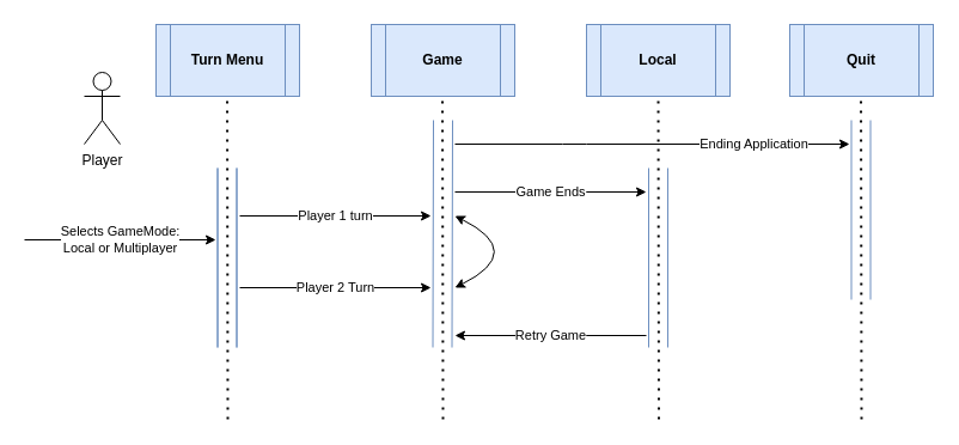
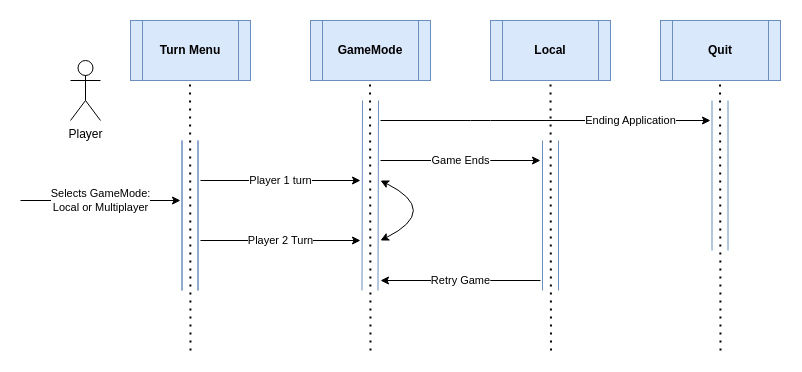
  <mxCell id="0" />
  <mxCell id="1" parent="0" />
  <mxCell id="2" value="" style="endArrow=none;dashed=1;html=1;dashPattern=1 3;strokeWidth=2;" parent="1" edge="1"><mxGeometry width="50" height="50" relative="1" as="geometry"><mxPoint x="550.5" y="350" as="sourcePoint" /><mxPoint x="550" y="70" as="targetPoint" /></mxGeometry></mxCell>
  <mxCell id="3" value="" style="endArrow=none;dashed=1;html=1;dashPattern=1 3;strokeWidth=2;" parent="1" edge="1"><mxGeometry width="50" height="50" relative="1" as="geometry"><mxPoint x="720" y="350" as="sourcePoint" /><mxPoint x="719.5" y="70" as="targetPoint" /></mxGeometry></mxCell>
  <mxCell id="4" value="" style="endArrow=none;dashed=1;html=1;dashPattern=1 3;strokeWidth=2;" parent="1" edge="1"><mxGeometry width="50" height="50" relative="1" as="geometry"><mxPoint x="370" y="350" as="sourcePoint" /><mxPoint x="369.5" y="70" as="targetPoint" /></mxGeometry></mxCell>
  <mxCell id="5" value="" style="endArrow=none;dashed=1;html=1;dashPattern=1 3;strokeWidth=2;" parent="1" edge="1"><mxGeometry width="50" height="50" relative="1" as="geometry"><mxPoint x="190" y="350" as="sourcePoint" /><mxPoint x="189.5" y="70" as="targetPoint" /></mxGeometry></mxCell>
  <mxCell id="6" value="Player" style="shape=umlActor;verticalLabelPosition=bottom;verticalAlign=top;html=1;outlineConnect=0;" parent="1" vertex="1"><mxGeometry x="70" y="60" width="30" height="60" as="geometry" /></mxCell>
  <mxCell id="7" value="Turn Menu" style="shape=process;whiteSpace=wrap;html=1;backgroundOutline=1;fillColor=#dae8fc;strokeColor=#6c8ebf;fontStyle=1" parent="1" vertex="1"><mxGeometry x="130" y="20" width="120" height="60" as="geometry" /></mxCell>
- <mxCell id="8" value="Game" style="shape=process;whiteSpace=wrap;html=1;backgroundOutline=1;fillColor=#dae8fc;strokeColor=#6c8ebf;fontStyle=1" parent="1" vertex="1"><mxGeometry x="310" y="20" width="120" height="60" as="geometry" /></mxCell>
+ <mxCell id="8" value="GameMode" style="shape=process;whiteSpace=wrap;html=1;backgroundOutline=1;fillColor=#dae8fc;strokeColor=#6c8ebf;fontStyle=1" parent="1" vertex="1"><mxGeometry x="310" y="20" width="120" height="60" as="geometry" /></mxCell>
  <mxCell id="9" value="Local" style="shape=process;whiteSpace=wrap;html=1;backgroundOutline=1;fillColor=#dae8fc;strokeColor=#6c8ebf;fontStyle=1" parent="1" vertex="1"><mxGeometry x="490" y="20" width="120" height="60" as="geometry" /></mxCell>
  <mxCell id="10" value="Quit" style="shape=process;whiteSpace=wrap;html=1;backgroundOutline=1;fillColor=#dae8fc;strokeColor=#6c8ebf;fontStyle=1" parent="1" vertex="1"><mxGeometry x="660" y="20" width="120" height="60" as="geometry" /></mxCell>
  <mxCell id="11" value="" style="shape=link;html=1;fillColor=#dae8fc;labelBackgroundColor=#0000FF;strokeColor=#6c8ebf;width=16;" parent="1" edge="1"><mxGeometry width="100" relative="1" as="geometry"><mxPoint x="189.5" y="140" as="sourcePoint" /><mxPoint x="189.5" y="290" as="targetPoint" /></mxGeometry></mxCell>
  <mxCell id="12" value="" style="shape=link;html=1;fillColor=#dae8fc;labelBackgroundColor=#0000FF;strokeColor=#6c8ebf;width=16;" parent="1" edge="1"><mxGeometry width="100" relative="1" as="geometry"><mxPoint x="189.5" y="140" as="sourcePoint" /><mxPoint x="189.5" y="290" as="targetPoint" /></mxGeometry></mxCell>
  <mxCell id="13" value="" style="shape=link;html=1;fillColor=#dae8fc;labelBackgroundColor=#0000FF;strokeColor=#6c8ebf;width=16;" parent="1" edge="1"><mxGeometry width="100" relative="1" as="geometry"><mxPoint x="370" y="100" as="sourcePoint" /><mxPoint x="369.5" y="290" as="targetPoint" /></mxGeometry></mxCell>
  <mxCell id="14" value="" style="shape=link;html=1;fillColor=#dae8fc;labelBackgroundColor=#0000FF;strokeColor=#6c8ebf;width=16;" parent="1" edge="1"><mxGeometry width="100" relative="1" as="geometry"><mxPoint x="550" y="140" as="sourcePoint" /><mxPoint x="550" y="290" as="targetPoint" /></mxGeometry></mxCell>
  <mxCell id="15" value="" style="shape=link;html=1;fillColor=#dae8fc;labelBackgroundColor=#0000FF;strokeColor=#6c8ebf;width=16;" parent="1" edge="1"><mxGeometry width="100" relative="1" as="geometry"><mxPoint x="719.5" y="100" as="sourcePoint" /><mxPoint x="719.5" y="250" as="targetPoint" /></mxGeometry></mxCell>
  <mxCell id="16" value="Selects GameMode:&lt;br&gt;Local or Multiplayer" style="endArrow=classic;html=1;labelBackgroundColor=#FFFFFF;strokeColor=#000000;" parent="1" edge="1"><mxGeometry width="50" height="50" relative="1" as="geometry"><mxPoint x="20" y="200" as="sourcePoint" /><mxPoint x="180" y="200" as="targetPoint" /><Array as="points"><mxPoint x="120" y="200" /></Array></mxGeometry></mxCell>
  <mxCell id="17" value="Player 1 turn" style="endArrow=classic;html=1;labelBackgroundColor=#FFFFFF;strokeColor=#000000;" parent="1" edge="1"><mxGeometry width="50" height="50" relative="1" as="geometry"><mxPoint x="200" y="180" as="sourcePoint" /><mxPoint x="360" y="180" as="targetPoint" /><Array as="points"><mxPoint x="300" y="180" /></Array></mxGeometry></mxCell>
  <mxCell id="18" value="" style="curved=1;endArrow=classic;html=1;labelBackgroundColor=#FFFFFF;strokeColor=#000000;startArrow=classic;startFill=1;" parent="1" edge="1"><mxGeometry width="50" height="50" relative="1" as="geometry"><mxPoint x="380" y="240" as="sourcePoint" /><mxPoint x="380" y="180" as="targetPoint" /><Array as="points"><mxPoint x="440" y="210" /></Array></mxGeometry></mxCell>
  <mxCell id="19" value="Player 2 Turn" style="endArrow=classic;html=1;labelBackgroundColor=#FFFFFF;strokeColor=#000000;" parent="1" edge="1"><mxGeometry width="50" height="50" relative="1" as="geometry"><mxPoint x="200" y="240" as="sourcePoint" /><mxPoint x="360" y="240" as="targetPoint" /><Array as="points"><mxPoint x="300" y="240" /></Array></mxGeometry></mxCell>
  <mxCell id="20" value="Game Ends" style="endArrow=classic;html=1;labelBackgroundColor=#FFFFFF;strokeColor=#000000;" parent="1" edge="1"><mxGeometry width="50" height="50" relative="1" as="geometry"><mxPoint x="380" y="160" as="sourcePoint" /><mxPoint x="540" y="160" as="targetPoint" /><Array as="points"><mxPoint x="480" y="160" /></Array></mxGeometry></mxCell>
  <mxCell id="21" value="Retry Game" style="endArrow=none;html=1;labelBackgroundColor=#FFFFFF;strokeColor=#000000;startArrow=classic;startFill=1;endFill=0;" parent="1" edge="1"><mxGeometry width="50" height="50" relative="1" as="geometry"><mxPoint x="380" y="280" as="sourcePoint" /><mxPoint x="540" y="280" as="targetPoint" /><Array as="points"><mxPoint x="480" y="280" /></Array></mxGeometry></mxCell>
  <mxCell id="22" value="Ending Application" style="endArrow=classic;html=1;labelBackgroundColor=#FFFFFF;strokeColor=#000000;" parent="1" edge="1"><mxGeometry x="0.515" width="50" height="50" relative="1" as="geometry"><mxPoint x="380" y="120" as="sourcePoint" /><mxPoint x="710" y="120" as="targetPoint" /><Array as="points"><mxPoint x="480" y="120" /></Array><mxPoint as="offset" /></mxGeometry></mxCell>
